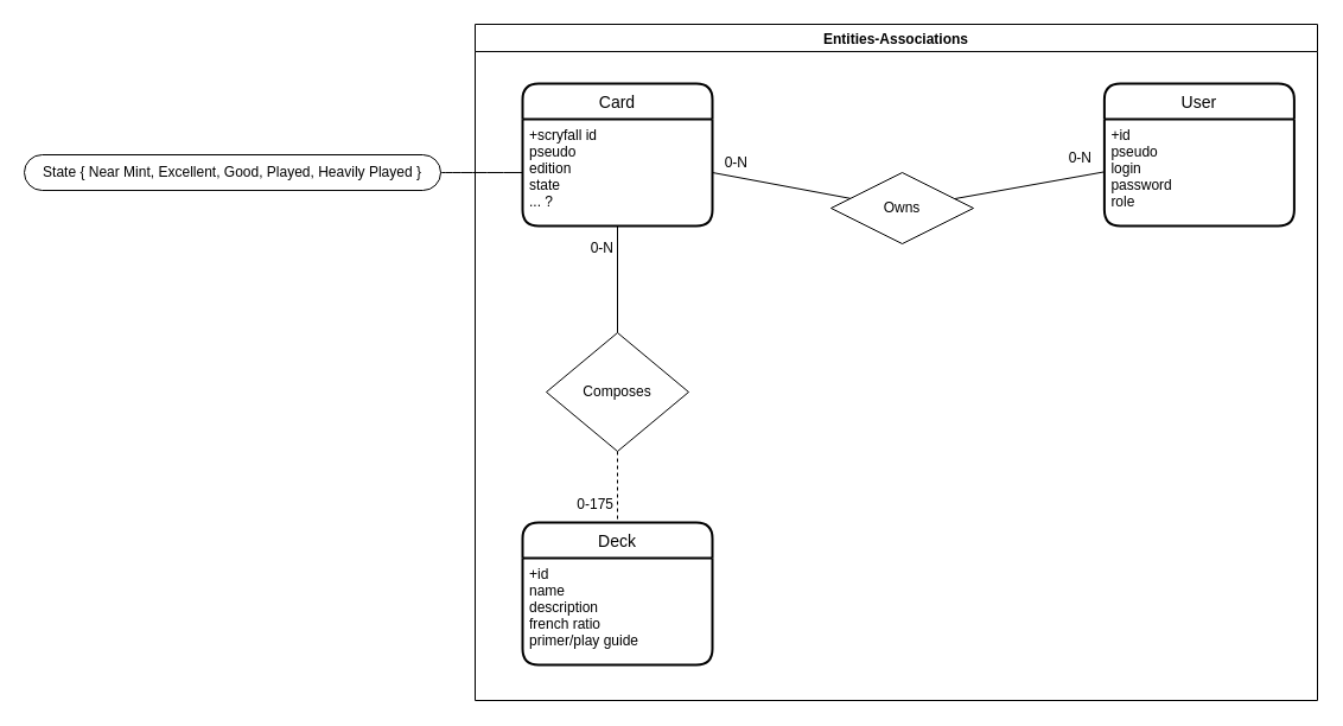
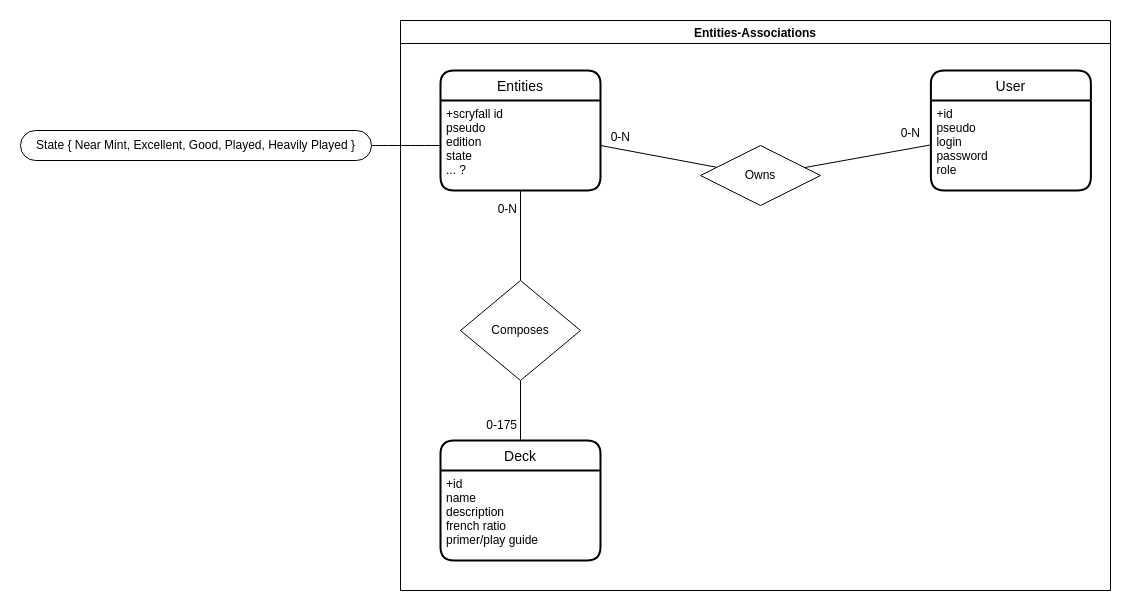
  <mxCell id="0" />
  <mxCell id="1" parent="0" />
  <mxCell id="2" value="Entities-Associations" style="swimlane;" vertex="1" parent="1"><mxGeometry x="400" y="20" width="710" height="570" as="geometry"><mxRectangle x="210" y="130" width="130" height="23" as="alternateBounds" /></mxGeometry></mxCell>
  <mxCell id="3" value="User" style="swimlane;childLayout=stackLayout;horizontal=1;startSize=30;horizontalStack=0;rounded=1;fontSize=14;fontStyle=0;strokeWidth=2;resizeParent=0;resizeLast=1;shadow=0;dashed=0;align=center;" vertex="1" parent="2"><mxGeometry x="530.39" y="50" width="160" height="120" as="geometry" /></mxCell>
  <mxCell id="4" value="+id&#10;pseudo&#10;login&#10;password&#10;role" style="align=left;strokeColor=none;fillColor=none;spacingLeft=4;fontSize=12;verticalAlign=top;resizable=0;rotatable=0;part=1;" vertex="1" parent="3"><mxGeometry y="30" width="160" height="90" as="geometry" /></mxCell>
  <mxCell id="5" value="Deck" style="swimlane;childLayout=stackLayout;horizontal=1;startSize=30;horizontalStack=0;rounded=1;fontSize=14;fontStyle=0;strokeWidth=2;resizeParent=0;resizeLast=1;shadow=0;dashed=0;align=center;" vertex="1" parent="2"><mxGeometry x="40" y="420" width="160" height="120" as="geometry" /></mxCell>
  <mxCell id="6" value="+id&#10;name&#10;description&#10;french ratio&#10;primer/play guide" style="align=left;strokeColor=none;fillColor=none;spacingLeft=4;fontSize=12;verticalAlign=top;resizable=0;rotatable=0;part=1;" vertex="1" parent="5"><mxGeometry y="30" width="160" height="90" as="geometry" /></mxCell>
- <mxCell id="7" value="Card" style="swimlane;childLayout=stackLayout;horizontal=1;startSize=30;horizontalStack=0;rounded=1;fontSize=14;fontStyle=0;strokeWidth=2;resizeParent=0;resizeLast=1;shadow=0;dashed=0;align=center;" vertex="1" parent="2"><mxGeometry x="40" y="50" width="160" height="120" as="geometry" /></mxCell>
+ <mxCell id="7" value="Entities" style="swimlane;childLayout=stackLayout;horizontal=1;startSize=30;horizontalStack=0;rounded=1;fontSize=14;fontStyle=0;strokeWidth=2;resizeParent=0;resizeLast=1;shadow=0;dashed=0;align=center;" vertex="1" parent="2"><mxGeometry x="40" y="50" width="160" height="120" as="geometry" /></mxCell>
  <mxCell id="8" value="+scryfall id&#10;pseudo&#10;edition&#10;state&#10;... ?" style="align=left;strokeColor=none;fillColor=none;spacingLeft=4;fontSize=12;verticalAlign=top;resizable=0;rotatable=0;part=1;" vertex="1" parent="7"><mxGeometry y="30" width="160" height="90" as="geometry" /></mxCell>
  <mxCell id="9" value="Owns" style="shape=rhombus;perimeter=rhombusPerimeter;whiteSpace=wrap;html=1;align=center;" vertex="1" parent="2"><mxGeometry x="300" y="125" width="120" height="60" as="geometry" /></mxCell>
  <mxCell id="10" value="Composes" style="shape=rhombus;perimeter=rhombusPerimeter;whiteSpace=wrap;html=1;align=center;" vertex="1" parent="2"><mxGeometry x="60" y="260" width="120" height="100" as="geometry" /></mxCell>
  <mxCell id="11" value="" style="endArrow=none;html=1;rounded=0;strokeColor=#000000;strokeWidth=1;" edge="1" parent="2" source="9" target="3"><mxGeometry relative="1" as="geometry"><mxPoint x="230" y="250" as="sourcePoint" /><mxPoint x="390" y="250" as="targetPoint" /></mxGeometry></mxCell>
  <mxCell id="12" value="0-N" style="resizable=0;html=1;align=right;verticalAlign=bottom;" connectable="0" vertex="1" parent="11"><mxGeometry x="1" relative="1" as="geometry"><mxPoint x="-10" y="-3" as="offset" /></mxGeometry></mxCell>
  <mxCell id="13" value="" style="endArrow=none;html=1;rounded=0;strokeColor=#000000;strokeWidth=1;" edge="1" parent="2" source="9" target="7"><mxGeometry relative="1" as="geometry"><mxPoint x="657.097" y="493.548" as="sourcePoint" /><mxPoint x="743.902" y="170.0" as="targetPoint" /></mxGeometry></mxCell>
  <mxCell id="14" value="0-N" style="resizable=0;html=1;align=right;verticalAlign=bottom;" connectable="0" vertex="1" parent="13"><mxGeometry x="1" relative="1" as="geometry"><mxPoint x="30" as="offset" /></mxGeometry></mxCell>
  <mxCell id="15" value="" style="endArrow=none;html=1;rounded=0;strokeColor=#000000;strokeWidth=1;" edge="1" parent="2" source="10" target="7"><mxGeometry relative="1" as="geometry"><mxPoint x="390" y="120.0" as="sourcePoint" /><mxPoint x="210" y="120.0" as="targetPoint" /></mxGeometry></mxCell>
  <mxCell id="16" value="0-N" style="resizable=0;html=1;align=right;verticalAlign=bottom;" connectable="0" vertex="1" parent="15"><mxGeometry x="1" relative="1" as="geometry"><mxPoint x="-3" y="27" as="offset" /></mxGeometry></mxCell>
- <mxCell id="17" value="" style="endArrow=none;html=1;rounded=0;strokeColor=#000000;strokeWidth=1;dashed=1;" edge="1" parent="2" source="10" target="5"><mxGeometry relative="1" as="geometry"><mxPoint x="130" y="270" as="sourcePoint" /><mxPoint x="130" y="180.0" as="targetPoint" /></mxGeometry></mxCell>
+ <mxCell id="17" value="" style="endArrow=none;html=1;rounded=0;strokeColor=#000000;strokeWidth=1;" edge="1" parent="2" source="10" target="5"><mxGeometry relative="1" as="geometry"><mxPoint x="130" y="270" as="sourcePoint" /><mxPoint x="130" y="180.0" as="targetPoint" /></mxGeometry></mxCell>
  <mxCell id="18" value="0-175" style="resizable=0;html=1;align=right;verticalAlign=bottom;" connectable="0" vertex="1" parent="17"><mxGeometry x="1" relative="1" as="geometry"><mxPoint x="-3" y="-7" as="offset" /></mxGeometry></mxCell>
  <mxCell id="19" value="State { Near Mint, Excellent, Good, Played, Heavily Played }" style="whiteSpace=wrap;html=1;rounded=1;arcSize=50;align=center;verticalAlign=middle;strokeWidth=1;autosize=1;spacing=4;treeFolding=1;treeMoving=1;newEdgeStyle={&quot;edgeStyle&quot;:&quot;entityRelationEdgeStyle&quot;,&quot;startArrow&quot;:&quot;none&quot;,&quot;endArrow&quot;:&quot;none&quot;,&quot;segment&quot;:10,&quot;curved&quot;:1};" vertex="1" parent="1"><mxGeometry x="20" y="130" width="351" height="30" as="geometry" /></mxCell>
  <mxCell id="20" value="" style="endArrow=none;html=1;strokeColor=#000000;strokeWidth=1;curved=1;" edge="1" parent="1" source="19" target="8"><mxGeometry width="50" height="50" relative="1" as="geometry"><mxPoint x="710" y="320" as="sourcePoint" /><mxPoint x="760" y="270" as="targetPoint" /></mxGeometry></mxCell>
